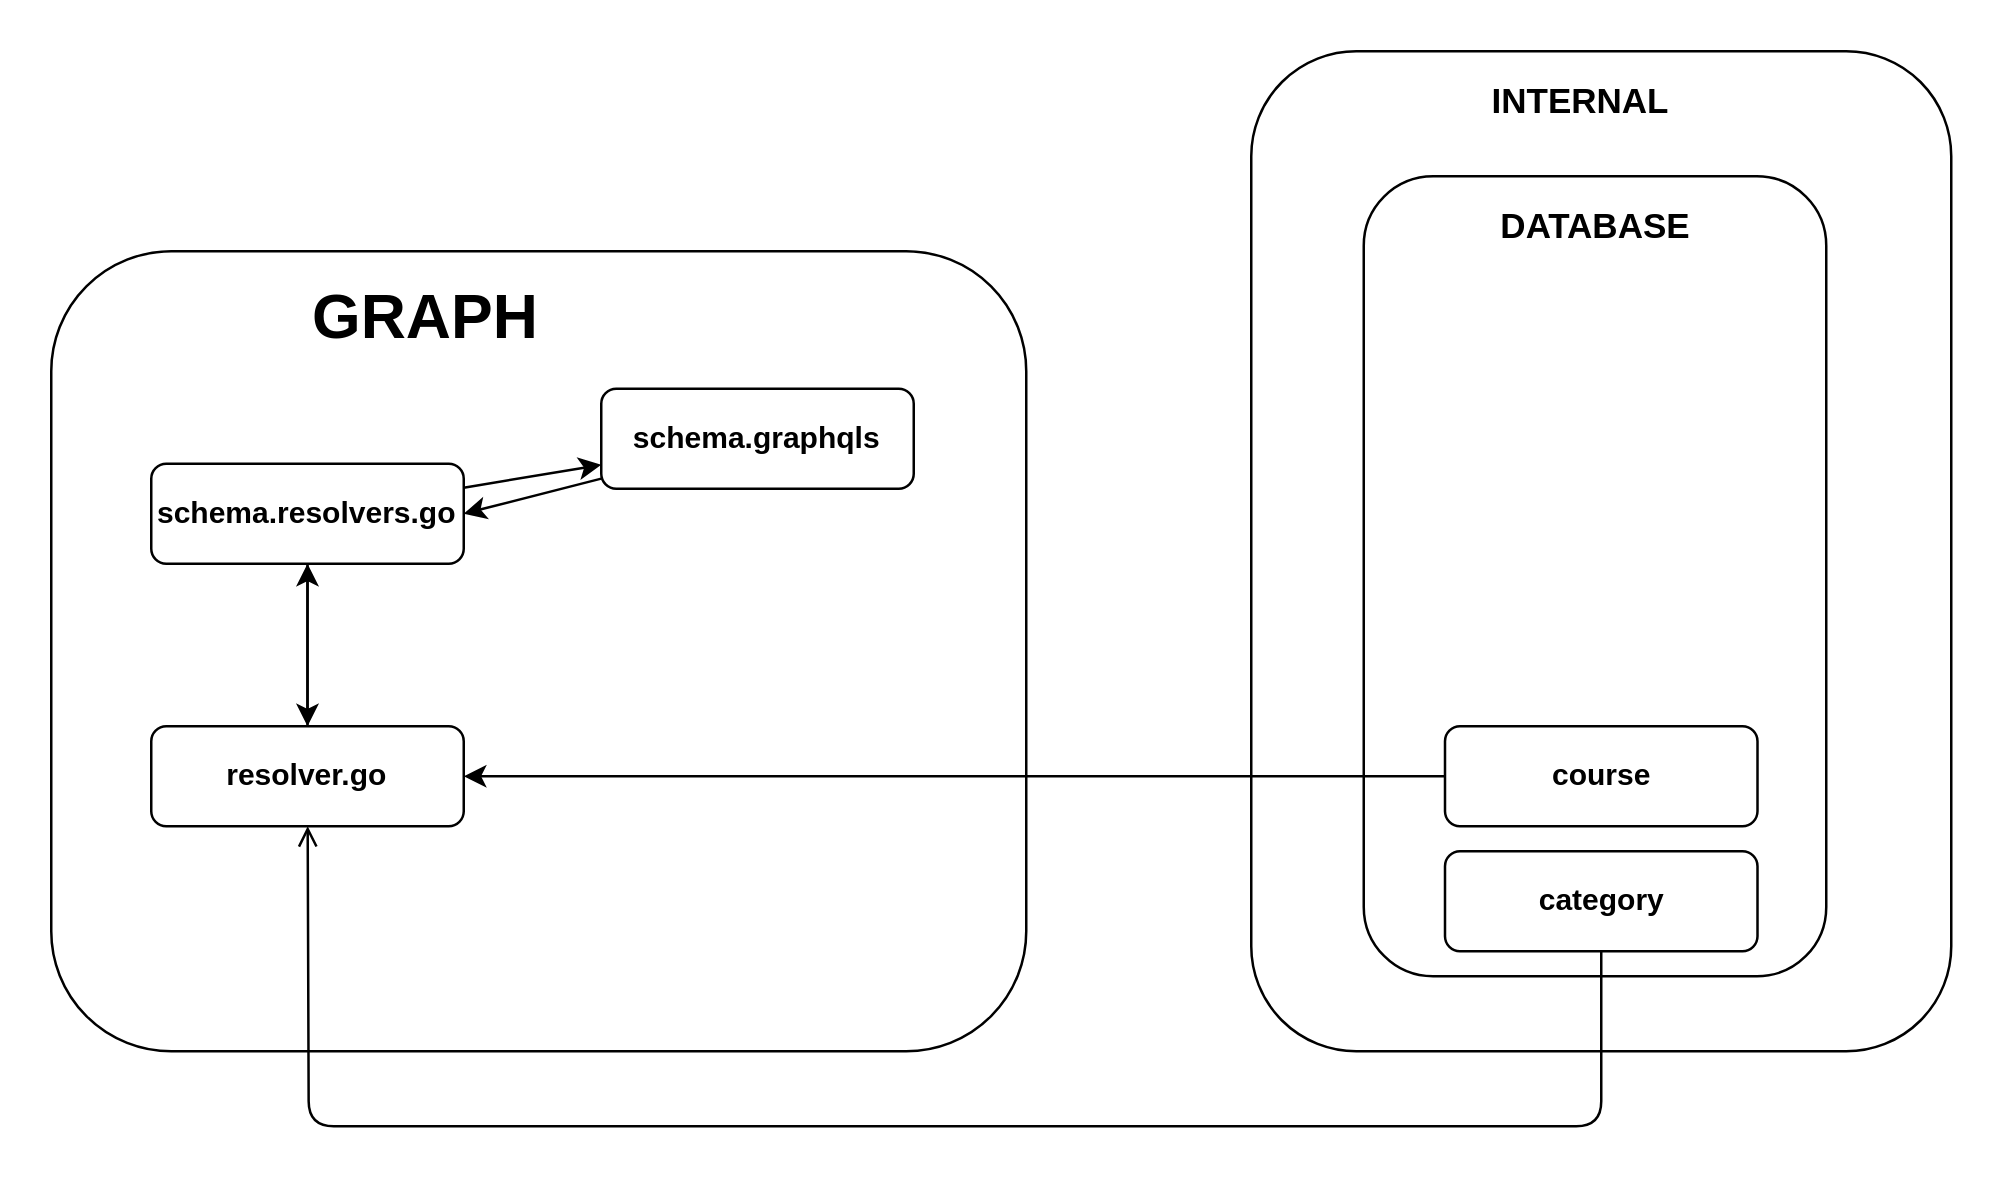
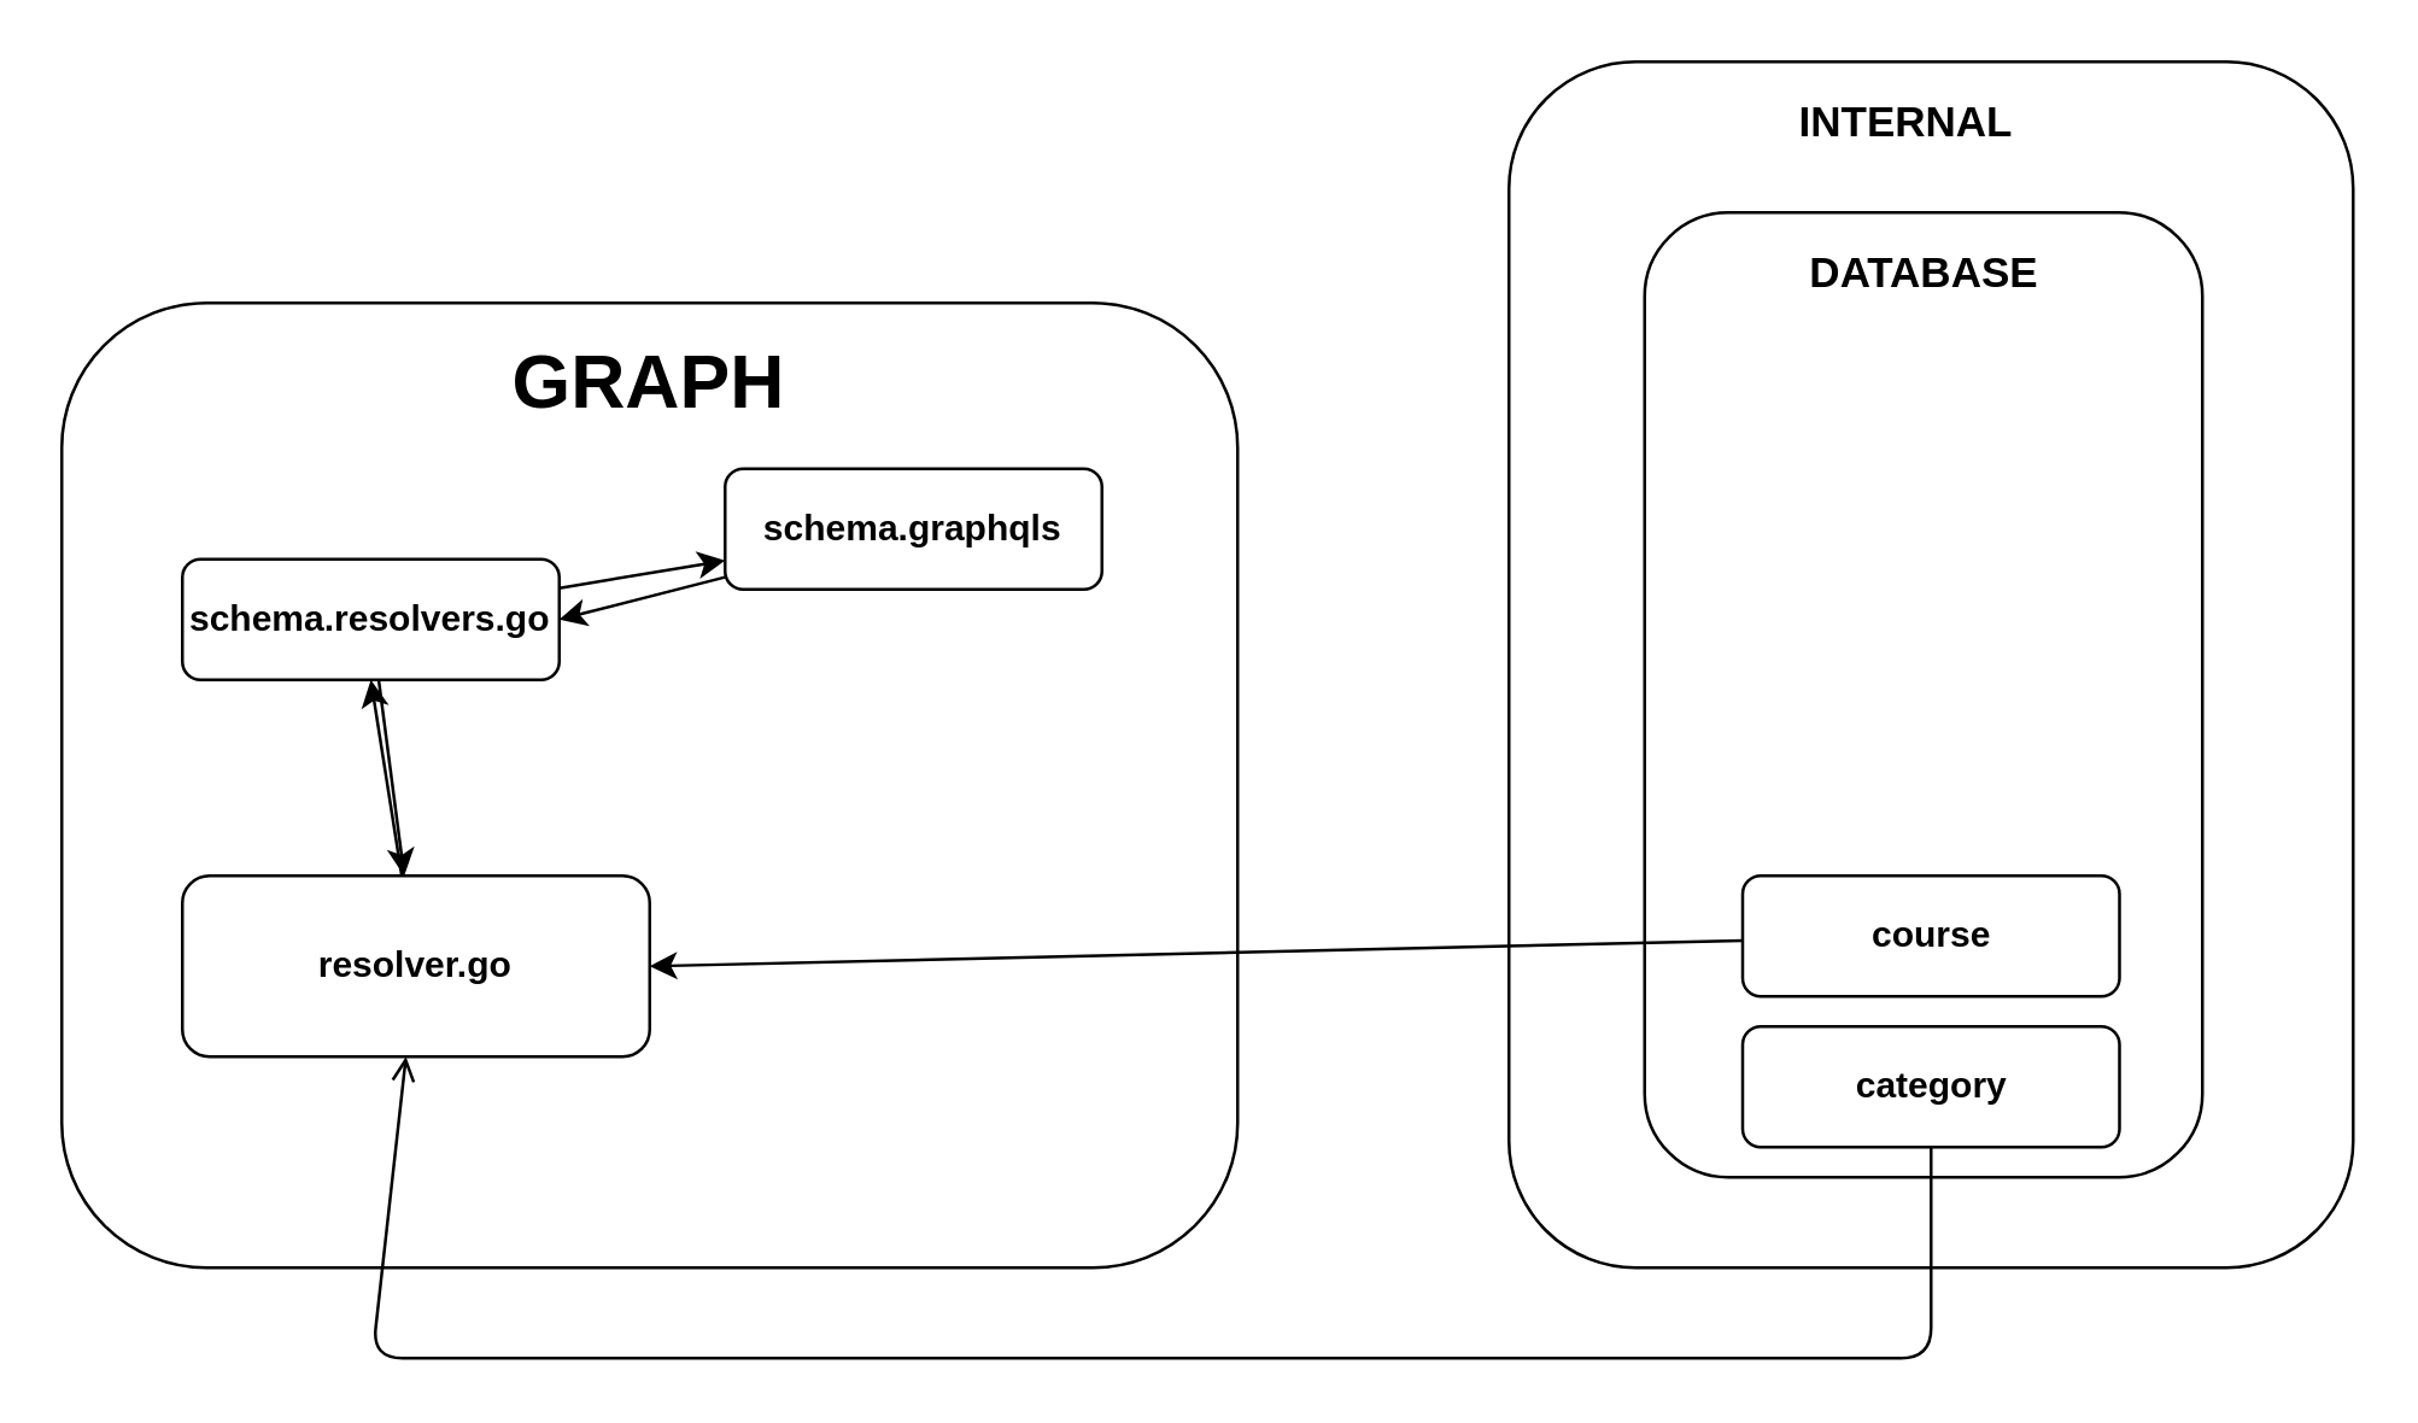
  <mxCell id="0" />
  <mxCell id="1" parent="0" />
  <mxCell id="2" value="" style="rounded=1;whiteSpace=wrap;html=1;" vertex="1" parent="1"><mxGeometry x="500" y="20" width="280" height="400" as="geometry" /></mxCell>
  <mxCell id="3" value="" style="rounded=1;whiteSpace=wrap;html=1;" vertex="1" parent="1"><mxGeometry x="545" y="70" width="185" height="320" as="geometry" /></mxCell>
  <mxCell id="4" value="&lt;b&gt;INTERNAL&lt;/b&gt;" style="text;html=1;strokeColor=none;fillColor=none;align=center;verticalAlign=middle;whiteSpace=wrap;rounded=0;fontSize=14;" vertex="1" parent="1"><mxGeometry x="576.62" y="30" width="110" height="20" as="geometry" /></mxCell>
  <mxCell id="5" value="&lt;b&gt;DATABASE&lt;/b&gt;" style="text;html=1;strokeColor=none;fillColor=none;align=center;verticalAlign=middle;whiteSpace=wrap;rounded=0;fontSize=14;" vertex="1" parent="1"><mxGeometry x="582.5" y="80" width="110" height="20" as="geometry" /></mxCell>
  <mxCell id="6" value="" style="rounded=1;whiteSpace=wrap;html=1;" vertex="1" parent="1"><mxGeometry x="20" y="100" width="390" height="320" as="geometry" /></mxCell>
- <mxCell id="7" value="&lt;b style=&quot;font-size: 25px;&quot;&gt;GRAPH&lt;/b&gt;" style="text;html=1;strokeColor=none;fillColor=none;align=center;verticalAlign=middle;whiteSpace=wrap;rounded=0;fontSize=14;" vertex="1" parent="1"><mxGeometry x="110" y="110" width="120" height="30" as="geometry" /></mxCell>
+ <mxCell id="7" value="&lt;b style=&quot;font-size: 25px;&quot;&gt;GRAPH&lt;/b&gt;" style="text;html=1;strokeColor=none;fillColor=none;align=center;verticalAlign=middle;whiteSpace=wrap;rounded=0;fontSize=14;" vertex="1" parent="1"><mxGeometry x="155" y="110" width="120" height="30" as="geometry" /></mxCell>
  <mxCell id="8" style="edgeStyle=none;html=1;entryX=1;entryY=0.5;entryDx=0;entryDy=0;fontSize=14;" edge="1" parent="1" source="9" target="12"><mxGeometry relative="1" as="geometry" /></mxCell>
  <mxCell id="9" value="&lt;b&gt;schema.graphqls&lt;/b&gt;" style="rounded=1;whiteSpace=wrap;html=1;" vertex="1" parent="1"><mxGeometry x="240" y="155" width="125" height="40" as="geometry" /></mxCell>
  <mxCell id="10" style="edgeStyle=none;html=1;fontSize=14;" edge="1" parent="1" source="12" target="14"><mxGeometry relative="1" as="geometry" /></mxCell>
  <mxCell id="11" style="edgeStyle=none;html=1;fontSize=14;" edge="1" parent="1" source="12" target="9"><mxGeometry relative="1" as="geometry" /></mxCell>
  <mxCell id="12" value="&lt;b&gt;schema.resolvers.go&lt;/b&gt;" style="rounded=1;whiteSpace=wrap;html=1;" vertex="1" parent="1"><mxGeometry x="60" y="185" width="125" height="40" as="geometry" /></mxCell>
  <mxCell id="13" style="edgeStyle=none;html=1;entryX=0.5;entryY=1;entryDx=0;entryDy=0;fontSize=14;" edge="1" parent="1" source="14" target="12"><mxGeometry relative="1" as="geometry" /></mxCell>
- <mxCell id="14" value="&lt;b&gt;resolver.go&lt;/b&gt;" style="rounded=1;whiteSpace=wrap;html=1;" vertex="1" parent="1"><mxGeometry x="60" y="290" width="125" height="40" as="geometry" /></mxCell>
+ <mxCell id="14" value="&lt;b&gt;resolver.go&lt;/b&gt;" style="rounded=1;whiteSpace=wrap;html=1;" vertex="1" parent="1"><mxGeometry x="60" y="290" width="155" height="60" as="geometry" /></mxCell>
  <mxCell id="15" style="edgeStyle=none;html=1;entryX=1;entryY=0.5;entryDx=0;entryDy=0;fontSize=14;" edge="1" parent="1" source="16" target="14"><mxGeometry relative="1" as="geometry" /></mxCell>
  <mxCell id="16" value="&lt;b&gt;course&lt;/b&gt;" style="rounded=1;whiteSpace=wrap;html=1;" vertex="1" parent="1"><mxGeometry x="577.5" y="290" width="125" height="40" as="geometry" /></mxCell>
  <mxCell id="17" style="edgeStyle=none;html=1;fontSize=14;endArrow=open;" edge="1" parent="1" source="18" target="14"><mxGeometry relative="1" as="geometry"><Array as="points"><mxPoint x="640" y="450" /><mxPoint x="123" y="450" /></Array></mxGeometry></mxCell>
  <mxCell id="18" value="&lt;b&gt;category&lt;/b&gt;" style="rounded=1;whiteSpace=wrap;html=1;" vertex="1" parent="1"><mxGeometry x="577.5" y="340" width="125" height="40" as="geometry" /></mxCell>
